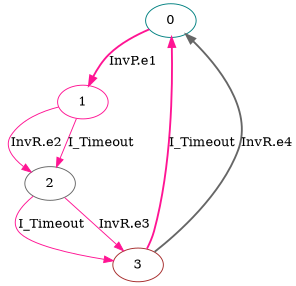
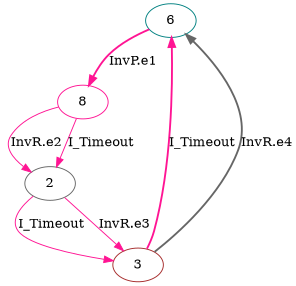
  digraph {
    edge [color=deeppink style=solid]
-   0 [color=teal]
-   1 [color=deeppink]
+   0 [color=teal label=6]
+   1 [color=deeppink label=8]
    2 [color=gray40]
    3 [color=brown]
    0 -> 1 [label="InvP.e1" style=bold]
    1 -> 2 [label="InvR.e2"]
    1 -> 2 [label=I_Timeout]
    2 -> 3 [label=I_Timeout]
    2 -> 3 [label="InvR.e3"]
    3 -> 0 [label=I_Timeout style=bold]
    3 -> 0 [color=gray40 label="InvR.e4" style=bold]
  }
